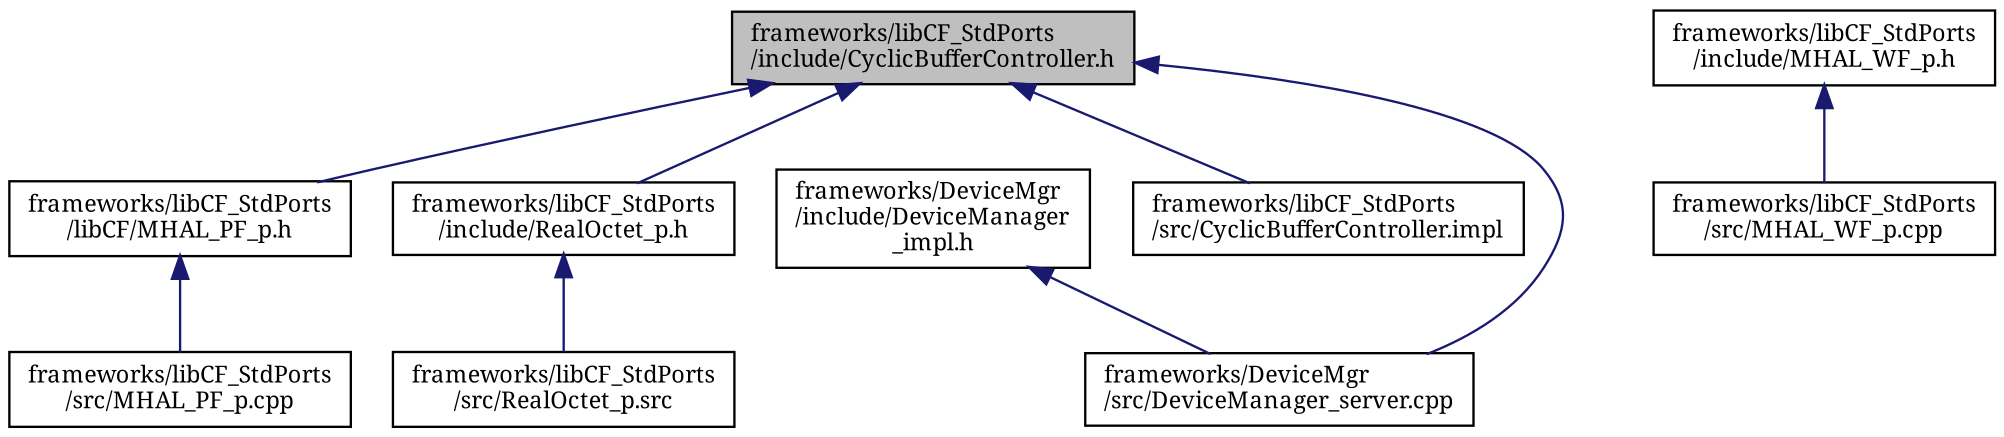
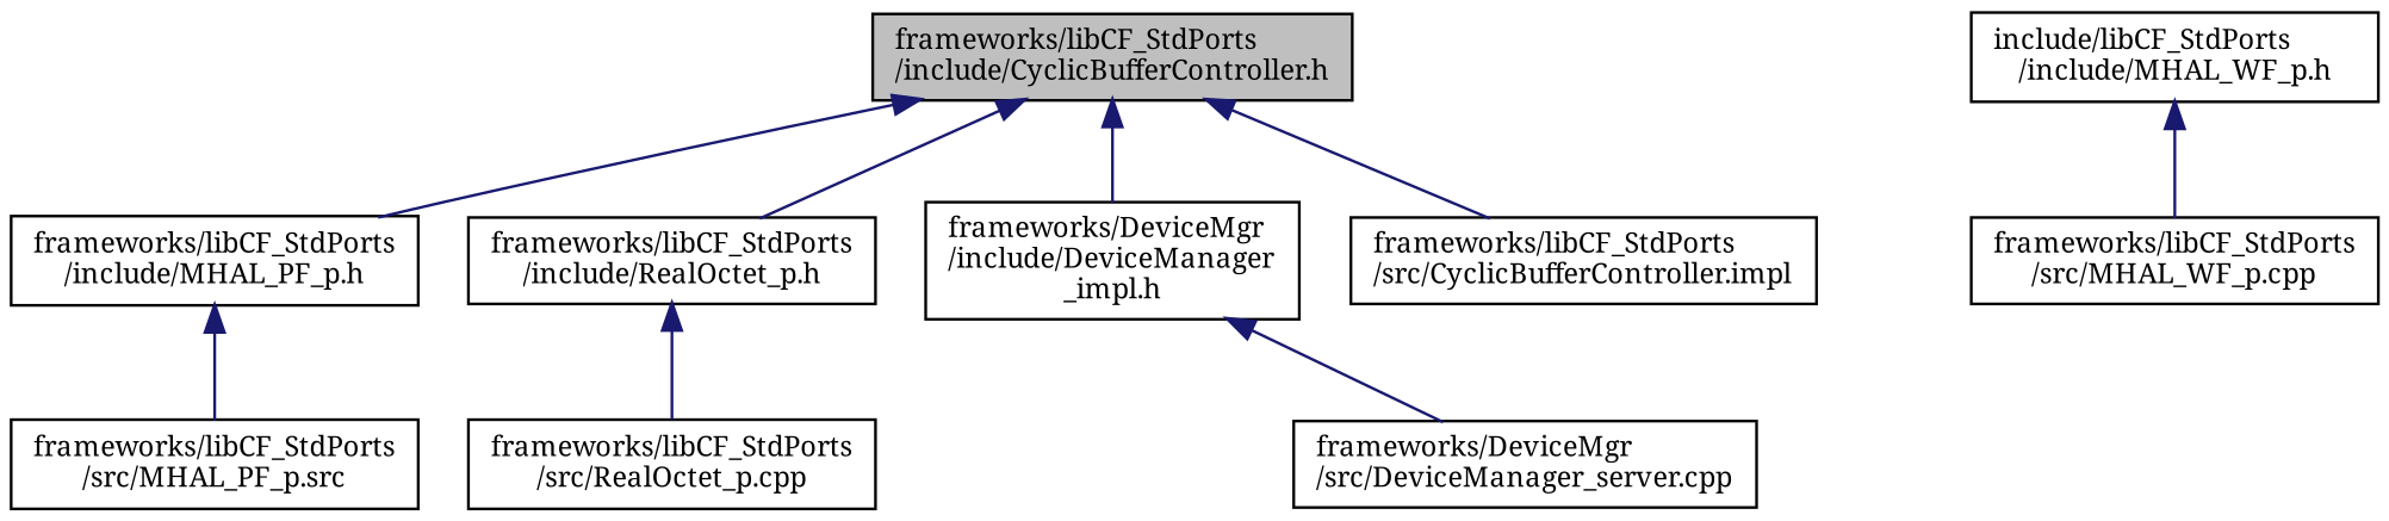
  digraph {
    fontname="Noto Serif"
    node [color=black fillcolor=white fontname="Noto Serif" fontsize=10 shape=record style=filled]
    edge [color=midnightblue dir=back fontname="Noto Serif" fontsize=10 labelfontname=Helvetica labelfontsize=10 style=solid]
    n1 [fillcolor=grey75 fontcolor=black height=0.2 label="frameworks/libCF_StdPorts\l/include/CyclicBufferController.h" width=0.4]
    n2 [height=0.2 label="frameworks/DeviceMgr\l/include/DeviceManager\l_impl.h" width=0.4]
-   n3 [height=0.2 label="frameworks/libCF_StdPorts\l/libCF/MHAL_PF_p.h" width=0.4]
+   n3 [height=0.2 label="frameworks/libCF_StdPorts\l/include/MHAL_PF_p.h" width=0.4]
    n4 [height=0.2 label="frameworks/libCF_StdPorts\l/include/RealOctet_p.h" width=0.4]
    n5 [height=0.2 label="frameworks/libCF_StdPorts\l/src/CyclicBufferController.impl" width=0.4]
    n6 [height=0.2 label="frameworks/DeviceMgr\l/src/DeviceManager_server.cpp" width=0.4]
-   n7 [height=0.2 label="frameworks/libCF_StdPorts\l/src/MHAL_PF_p.cpp" width=0.4]
-   n8 [height=0.2 label="frameworks/libCF_StdPorts\l/include/MHAL_WF_p.h" width=0.4]
+   n7 [height=0.2 label="frameworks/libCF_StdPorts\l/src/MHAL_PF_p.src" width=0.4]
+   n8 [height=0.2 label="include/libCF_StdPorts\l/include/MHAL_WF_p.h" width=0.4]
    n9 [height=0.2 label="frameworks/libCF_StdPorts\l/src/MHAL_WF_p.cpp" width=0.4]
-   n10 [height=0.2 label="frameworks/libCF_StdPorts\l/src/RealOctet_p.src" width=0.4]
-   n1 -> n6
+   n10 [height=0.2 label="frameworks/libCF_StdPorts\l/src/RealOctet_p.cpp" width=0.4]
+   n1 -> n2
    n1 -> n3
    n1 -> n4
    n1 -> n5
    n2 -> n6
    n3 -> n7
    n4 -> n10
    n8 -> n9
  }
